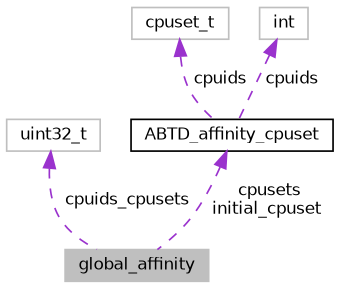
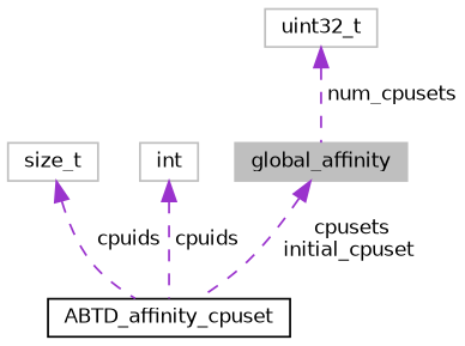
  digraph {
    node [color=grey75 fillcolor=white fontname=Helvetica fontsize=10 shape=record style=filled]
    edge [color=darkorchid3 dir=back fontname=Helvetica fontsize=10 labelfontname=Helvetica labelfontsize=10 style=dashed]
    n1 [fillcolor=grey75 fontcolor=black height=0.2 label=global_affinity width=0.4]
    n2 [height=0.2 label=uint32_t width=0.4]
    n3 [color=black height=0.2 label=ABTD_affinity_cpuset width=0.4]
-   n4 [height=0.2 label=cpuset_t width=0.4]
+   n4 [height=0.2 label=size_t width=0.4]
    n5 [height=0.2 label=int width=0.4]
-   n2 -> n1 [label=" cpuids_cpusets"]
-   n3 -> n1 [label=" cpusets\ninitial_cpuset"]
+   n2 -> n1 [label=" num_cpusets"]
+   n1 -> n3 [label=" cpusets\ninitial_cpuset"]
    n4 -> n3 [label=" cpuids"]
    n5 -> n3 [label=" cpuids"]
  }
